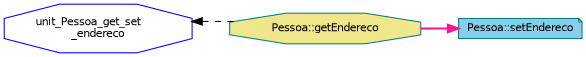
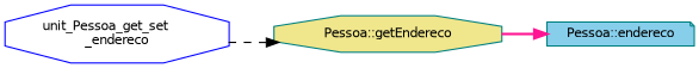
  digraph {
    rankdir=LR
    node [color=teal fontname=Helvetica fontsize=10 shape=octagon style=filled]
    edge [fontname=Helvetica fontsize=10 labelfontname=Helvetica labelfontsize=10]
    n1 [color=blue fillcolor=white fontcolor=black height=0.2 label="unit_Pessoa_get_set\l_endereco" width=0.4]
    n2 [fillcolor=khaki height=0.2 label="Pessoa::getEndereco" width=0.4]
-   n3 [fillcolor=skyblue height=0.2 label="Pessoa::setEndereco" shape=note width=0.4]
-   n2 -> n1 [color=black style=dashed]
+   n3 [fillcolor=skyblue height=0.2 label="Pessoa::endereco" shape=note width=0.4]
+   n1 -> n2 [color=black style=dashed]
    n2 -> n3 [color=deeppink style=bold]
  }
